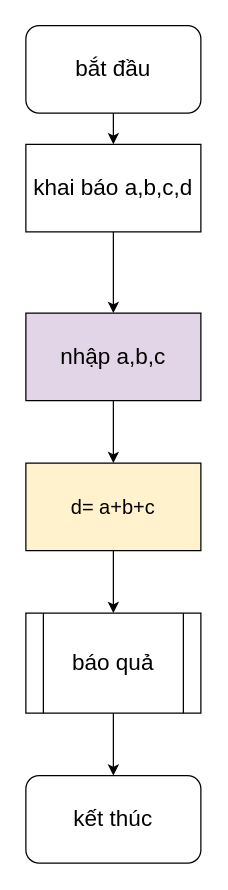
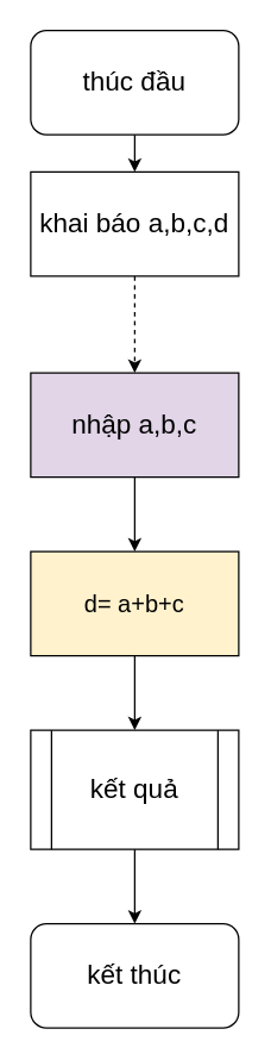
  <mxCell id="0" />
  <mxCell id="1" parent="0" />
  <mxCell id="2" value="" style="edgeStyle=none;html=1;fontSize=18;exitX=0.5;exitY=1;exitDx=0;exitDy=0;" edge="1" parent="1" source="8"><mxGeometry relative="1" as="geometry"><mxPoint x="90" y="190" as="sourcePoint" /><mxPoint x="90" y="60" as="targetPoint" /></mxGeometry></mxCell>
  <mxCell id="3" value="" style="edgeStyle=none;html=1;fontSize=18;" edge="1" parent="1" target="5"><mxGeometry relative="1" as="geometry"><mxPoint x="90" y="320" as="sourcePoint" /></mxGeometry></mxCell>
  <mxCell id="4" value="" style="edgeStyle=none;html=1;fontSize=18;" edge="1" parent="1" source="5"><mxGeometry relative="1" as="geometry"><mxPoint x="90" y="490" as="targetPoint" /></mxGeometry></mxCell>
  <mxCell id="5" value="&lt;font size=&quot;3&quot;&gt;d= a+b+c&lt;/font&gt;" style="whiteSpace=wrap;html=1;fillColor=#fff2cc;" vertex="1" parent="1"><mxGeometry x="20" y="370" width="140" height="70" as="geometry" /></mxCell>
  <mxCell id="6" value="" style="edgeStyle=none;html=1;fontSize=18;exitX=0.5;exitY=1;exitDx=0;exitDy=0;" edge="1" parent="1"><mxGeometry relative="1" as="geometry"><mxPoint x="90" y="560" as="sourcePoint" /><mxPoint x="90" y="620" as="targetPoint" /></mxGeometry></mxCell>
  <mxCell id="7" value="" style="edgeStyle=none;html=1;fontSize=18;" edge="1" parent="1" source="8" target="13"><mxGeometry relative="1" as="geometry" /></mxCell>
- <mxCell id="8" value="bắt đầu" style="rounded=1;whiteSpace=wrap;html=1;fontSize=18;" vertex="1" parent="1"><mxGeometry x="20" y="20" width="140" height="70" as="geometry" /></mxCell>
+ <mxCell id="8" value="thúc đầu" style="rounded=1;whiteSpace=wrap;html=1;fontSize=18;" vertex="1" parent="1"><mxGeometry x="20" y="20" width="140" height="70" as="geometry" /></mxCell>
  <mxCell id="9" value="kết thúc" style="rounded=1;whiteSpace=wrap;html=1;fontSize=18;" vertex="1" parent="1"><mxGeometry x="20" y="620" width="140" height="70" as="geometry" /></mxCell>
  <mxCell id="10" value="nhập a,b,c" style="rounded=0;whiteSpace=wrap;html=1;fontSize=18;fillColor=#e1d5e7;" vertex="1" parent="1"><mxGeometry x="20" y="250" width="140" height="70" as="geometry" /></mxCell>
- <mxCell id="11" value="báo quả" style="shape=process;whiteSpace=wrap;html=1;backgroundOutline=1;fontSize=18;" vertex="1" parent="1"><mxGeometry x="20" y="490" width="140" height="80" as="geometry" /></mxCell>
- <mxCell id="12" value="" style="edgeStyle=none;html=1;fontSize=18;" edge="1" parent="1" source="13" target="10"><mxGeometry relative="1" as="geometry" /></mxCell>
+ <mxCell id="11" value="kết quả" style="shape=process;whiteSpace=wrap;html=1;backgroundOutline=1;fontSize=18;" vertex="1" parent="1"><mxGeometry x="20" y="490" width="140" height="80" as="geometry" /></mxCell>
+ <mxCell id="12" value="" style="edgeStyle=none;html=1;fontSize=18;dashed=1;" edge="1" parent="1" source="13" target="10"><mxGeometry relative="1" as="geometry" /></mxCell>
  <mxCell id="13" value="khai báo a,b,c,d" style="rounded=0;whiteSpace=wrap;html=1;fontSize=18;" vertex="1" parent="1"><mxGeometry x="20" y="115" width="140" height="70" as="geometry" /></mxCell>
